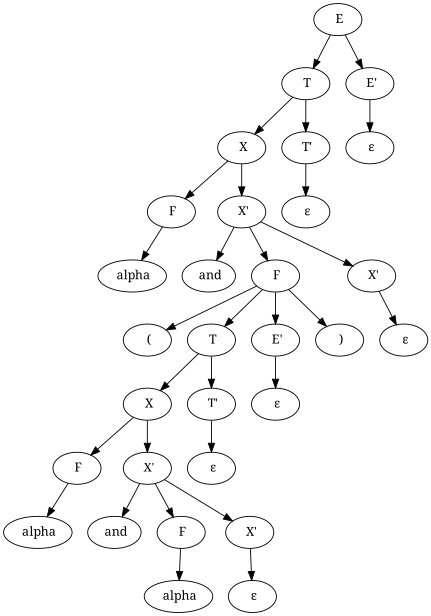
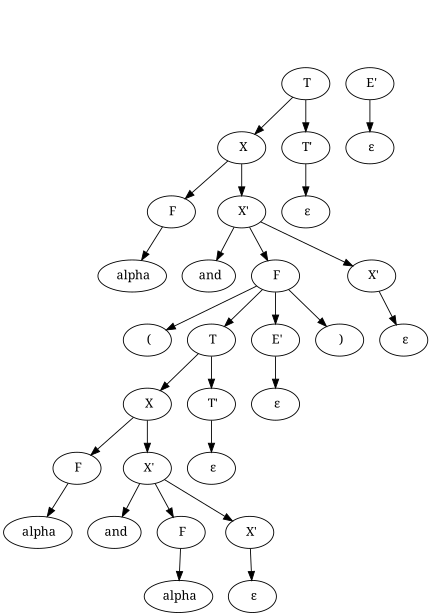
  digraph {
    fontname="Noto Serif"
    node [fontname="Noto Serif"]
    edge [fontname="Noto Serif"]
-   n1 [label=" E"]
    n2 [label=" T"]
    n3 [label=" E'"]
    n4 [label=" X"]
    n5 [label=" T'"]
    n6 [label=" F"]
    n7 [label=" X'"]
    n8 [label=" alpha"]
    n9 [label=" and"]
    n10 [label=" F"]
    n11 [label=" X'"]
    n12 [label=" ("]
    n13 [label=" T"]
    n14 [label=" E'"]
    n15 [label=" )"]
    n16 [label=" X"]
    n17 [label=" T'"]
    n18 [label=" F"]
    n19 [label=" X'"]
    n20 [label=" alpha"]
    n21 [label=" and"]
    n22 [label=" F"]
    n23 [label=" X'"]
    n24 [label=" alpha"]
    n25 [label=" ε"]
    n26 [label=" ε"]
    n27 [label=" ε"]
    n28 [label=" ε"]
    n29 [label=" ε"]
    n30 [label=" ε"]
-   n1 -> n2
-   n1 -> n3
    n2 -> n4
    n2 -> n5
    n3 -> n30
    n4 -> n6
    n4 -> n7
    n5 -> n29
    n6 -> n8
    n7 -> n9
    n7 -> n10
    n7 -> n11
    n10 -> n12
    n10 -> n13
    n10 -> n14
    n10 -> n15
    n11 -> n28
    n13 -> n16
    n13 -> n17
    n14 -> n27
    n16 -> n18
    n16 -> n19
    n17 -> n26
    n18 -> n20
    n19 -> n21
    n19 -> n22
    n19 -> n23
    n22 -> n24
    n23 -> n25
  }
